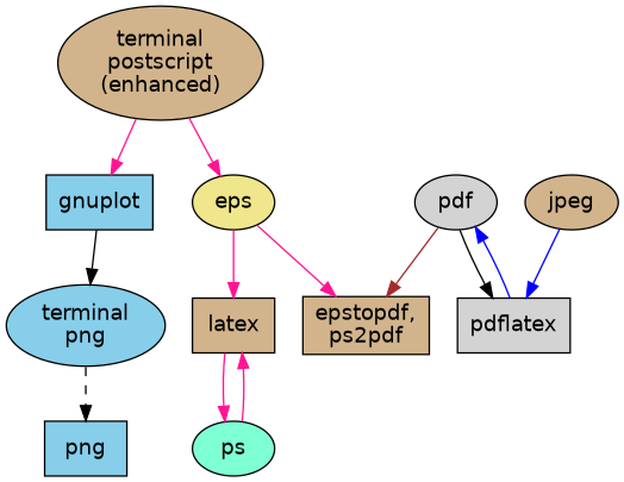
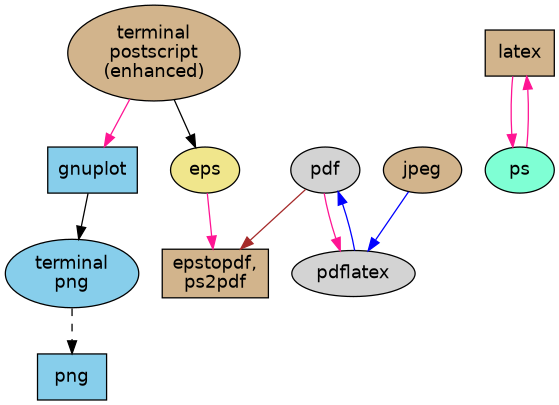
  digraph {
    node [fillcolor=tan fontname=Helvetica style=filled]
    edge [color=deeppink]
    gnuplot [fillcolor=skyblue shape=box]
    n2 [fillcolor=skyblue label="terminal\npng"]
    n3 [label="terminal\npostscript\n(enhanced)"]
    eps [fillcolor=khaki]
    png [fillcolor=skyblue shape=box]
    latex [shape=box]
    n7 [label="epstopdf,\nps2pdf" shape=box]
    ps [fillcolor=aquamarine]
-   pdflatex [fillcolor=lightgrey shape=box]
+   pdflatex [fillcolor=lightgrey shape=ellipse]
    pdf [fillcolor=lightgrey]
    jpeg
    gnuplot -> n2 [color=black]
    n2 -> png [color=black style=dashed]
    n3 -> gnuplot
-   n3 -> eps
-   eps -> latex
+   n3 -> eps [color=black]
    eps -> n7
    latex -> ps
    ps -> latex
    pdflatex -> pdf [color=blue]
    pdf -> n7 [color=brown]
-   pdf -> pdflatex [color=black]
+   pdf -> pdflatex
    jpeg -> pdflatex [color=blue]
  }
